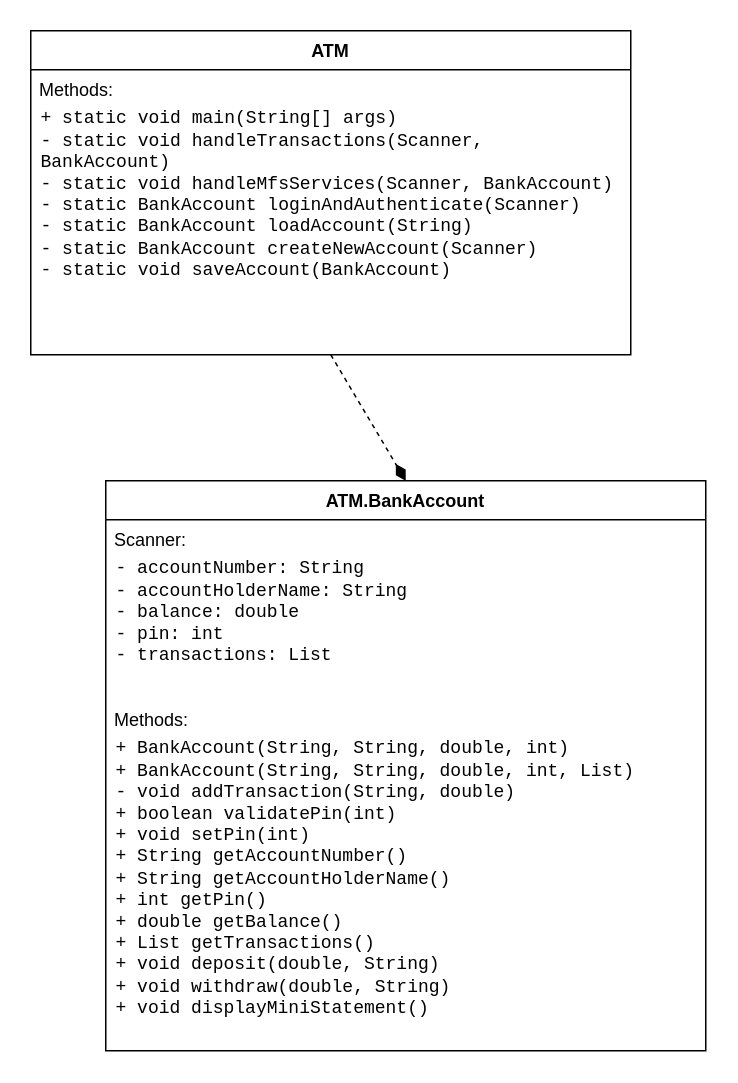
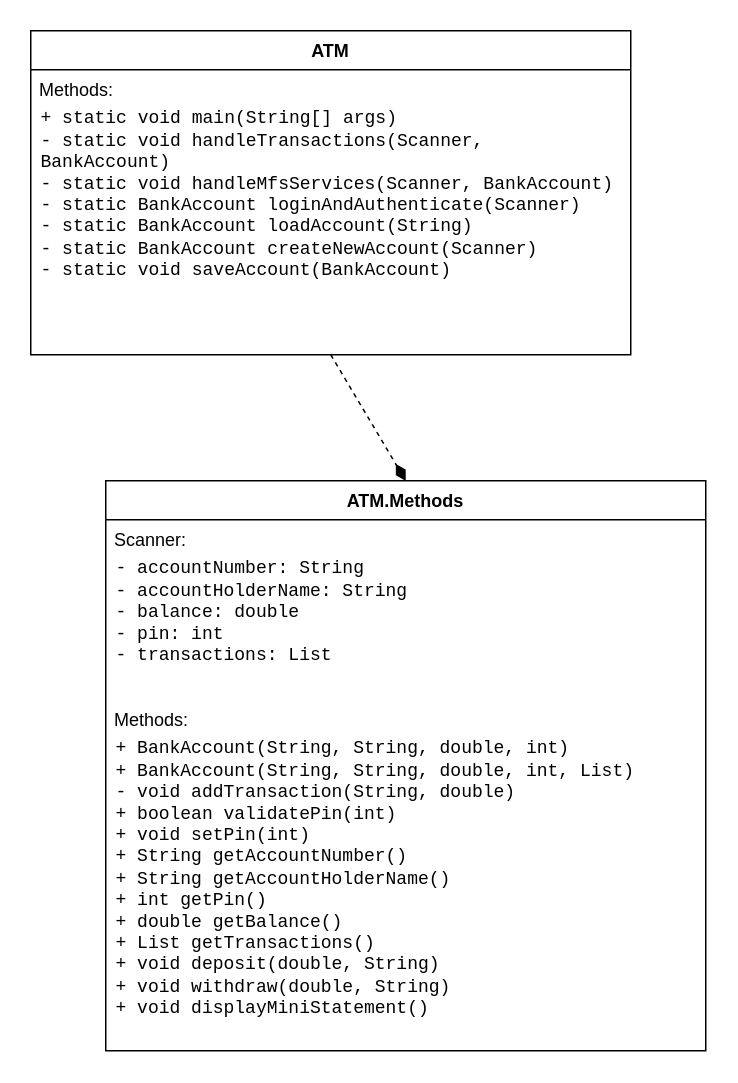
  <mxCell id="0" />
  <mxCell id="1" parent="0" />
  <mxCell id="2" value="ATM" style="swimlane;fontStyle=1;align=center;verticalAlign=top;childLayout=stackLayout;horizontal=1;startSize=26;horizontalStack=0;resizeParent=1;resizeParentMax=0;resizeLast=0;collapsible=0;marginBottom=0;" parent="1" vertex="1"><mxGeometry x="20" y="20" width="400" height="216" as="geometry" /></mxCell>
  <mxCell id="3" value="Methods:" style="text;strokeColor=none;fillColor=none;align=left;verticalAlign=top;spacingLeft=4;spacingRight=4;overflow=hidden;rotatable=0;points=[[0,0.5],[1,0.5]];portConstraint=eastwest;" parent="2" vertex="1"><mxGeometry y="26" width="400" height="190" as="geometry" /></mxCell>
  <mxCell id="4" value="&lt;div&gt;&lt;br&gt;&lt;/div&gt;+ static void main(String[] args)&lt;br&gt;- static void handleTransactions(Scanner, BankAccount)&lt;br&gt;- static void handleMfsServices(Scanner, BankAccount)&lt;br&gt;- static BankAccount loginAndAuthenticate(Scanner)&lt;br&gt;- static BankAccount loadAccount(String)&lt;br&gt;- static BankAccount createNewAccount(Scanner)&lt;br&gt;- static void saveAccount(BankAccount)" style="text;html=1;strokeColor=none;fillColor=none;align=left;verticalAlign=top;whiteSpace=wrap;overflow=hidden;fontFamily=Courier New;" parent="3" vertex="1"><mxGeometry x="5" y="5" width="390" height="185" as="geometry" /></mxCell>
- <mxCell id="5" value="ATM.BankAccount" style="swimlane;fontStyle=1;align=center;verticalAlign=top;childLayout=stackLayout;horizontal=1;startSize=26;horizontalStack=0;resizeParent=1;resizeParentMax=0;resizeLast=0;collapsible=0;marginBottom=0;" parent="1" vertex="1"><mxGeometry x="70" y="320" width="400" height="380" as="geometry" /></mxCell>
+ <mxCell id="5" value="ATM.Methods" style="swimlane;fontStyle=1;align=center;verticalAlign=top;childLayout=stackLayout;horizontal=1;startSize=26;horizontalStack=0;resizeParent=1;resizeParentMax=0;resizeLast=0;collapsible=0;marginBottom=0;" parent="1" vertex="1"><mxGeometry x="70" y="320" width="400" height="380" as="geometry" /></mxCell>
  <mxCell id="6" value="Scanner:" style="text;strokeColor=none;fillColor=none;align=left;verticalAlign=top;spacingLeft=4;spacingRight=4;overflow=hidden;rotatable=0;points=[[0,0.5],[1,0.5]];portConstraint=eastwest;" parent="5" vertex="1"><mxGeometry y="26" width="400" height="120" as="geometry" /></mxCell>
  <mxCell id="7" value="&lt;div&gt;&lt;br&gt;&lt;/div&gt;- accountNumber: String&lt;br&gt;- accountHolderName: String&lt;br&gt;- balance: double&lt;br&gt;- pin: int&lt;br&gt;- transactions: List" style="text;html=1;strokeColor=none;fillColor=none;align=left;verticalAlign=top;whiteSpace=wrap;overflow=hidden;fontFamily=Courier New;" parent="6" vertex="1"><mxGeometry x="5" y="5" width="390" height="110" as="geometry" /></mxCell>
  <mxCell id="8" value="Methods:" style="text;strokeColor=none;fillColor=none;align=left;verticalAlign=top;spacingLeft=4;spacingRight=4;overflow=hidden;rotatable=0;points=[[0,0.5],[1,0.5]];portConstraint=eastwest;" parent="5" vertex="1"><mxGeometry y="146" width="400" height="234" as="geometry" /></mxCell>
  <mxCell id="9" value="&lt;div&gt;&lt;br&gt;&lt;/div&gt;+ BankAccount(String, String, double, int)&lt;br&gt;+ BankAccount(String, String, double, int, List)&lt;br&gt;- void addTransaction(String, double)&lt;br&gt;+ boolean validatePin(int)&lt;br&gt;+ void setPin(int)&lt;br&gt;+ String getAccountNumber()&lt;br&gt;+ String getAccountHolderName()&lt;br&gt;+ int getPin()&lt;br&gt;+ double getBalance()&lt;br&gt;+ List getTransactions()&lt;br&gt;+ void deposit(double, String)&lt;br&gt;+ void withdraw(double, String)&lt;br&gt;+ void displayMiniStatement()" style="text;html=1;strokeColor=none;fillColor=none;align=left;verticalAlign=top;whiteSpace=wrap;overflow=hidden;fontFamily=Courier New;" parent="8" vertex="1"><mxGeometry x="5" y="5" width="390" height="220" as="geometry" /></mxCell>
  <mxCell id="10" value="" style="endArrow=diamondThin;endFill=1;startArrow=none;endSize=10;html=1;rounded=0;sourcePerimeterSpacing=0;startFill=0;exitX=0.5;exitY=1;exitDx=0;exitDy=0;entryX=0.5;entryY=0;entryDx=0;entryDy=0;dashed=1;" parent="1" source="2" target="5" edge="1"><mxGeometry width="50" height="50" relative="1" as="geometry"><mxPoint x="270" y="270" as="sourcePoint" /><mxPoint x="320" y="220" as="targetPoint" /></mxGeometry></mxCell>
